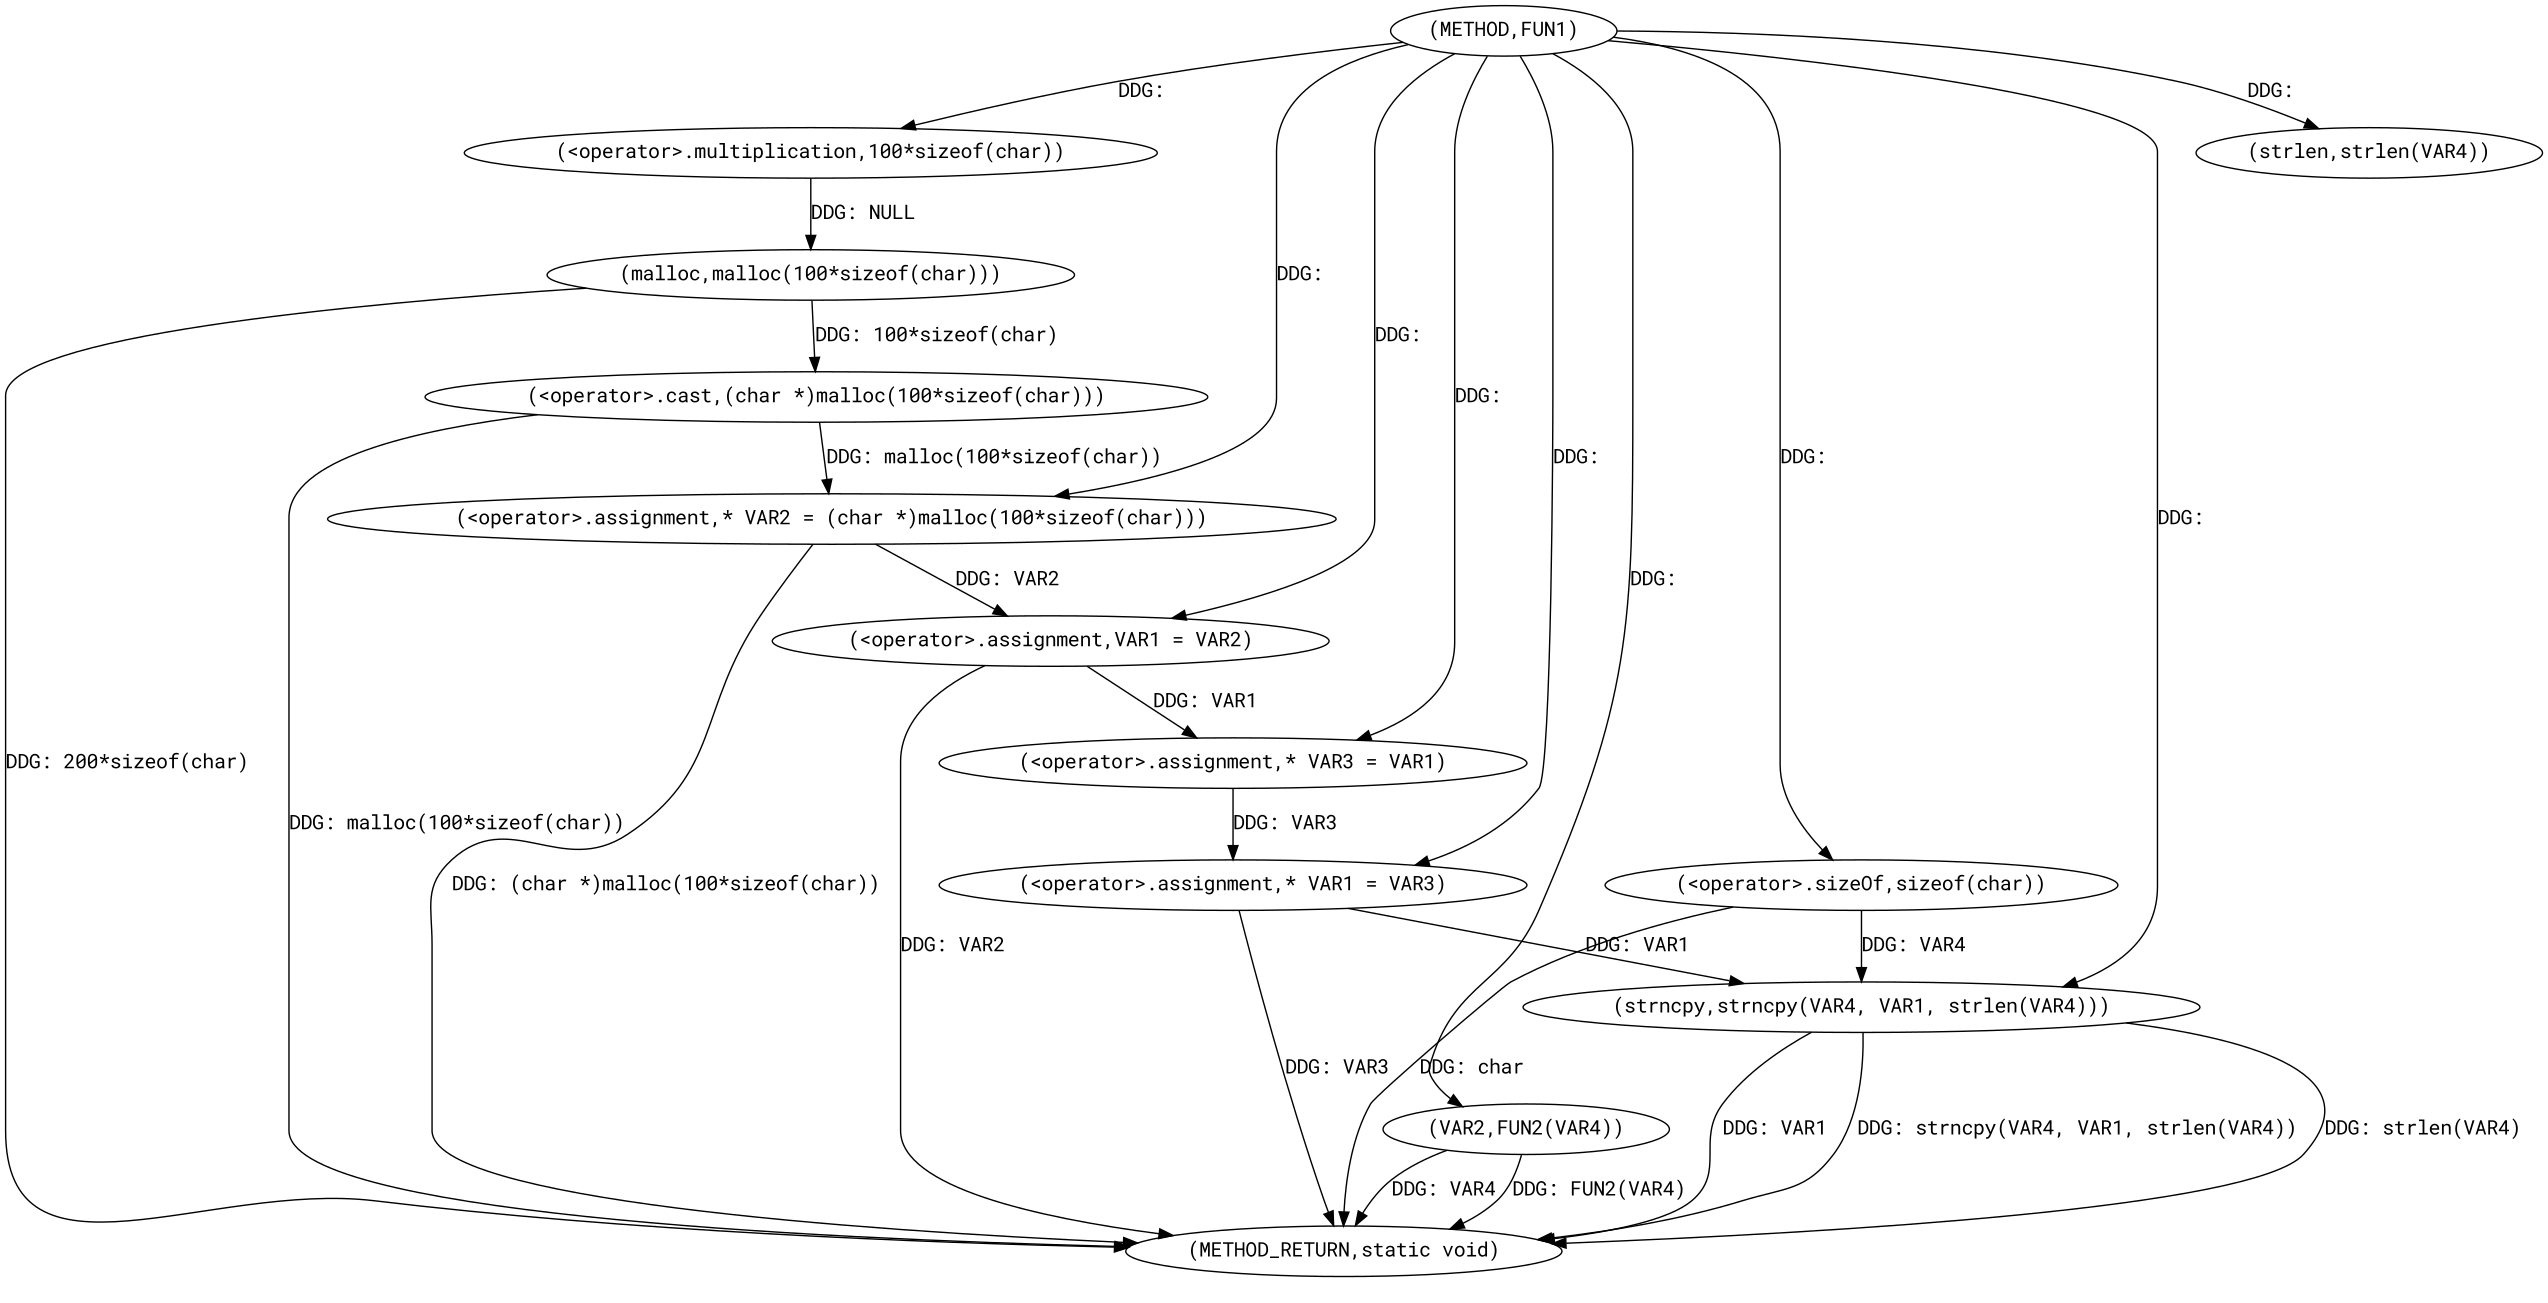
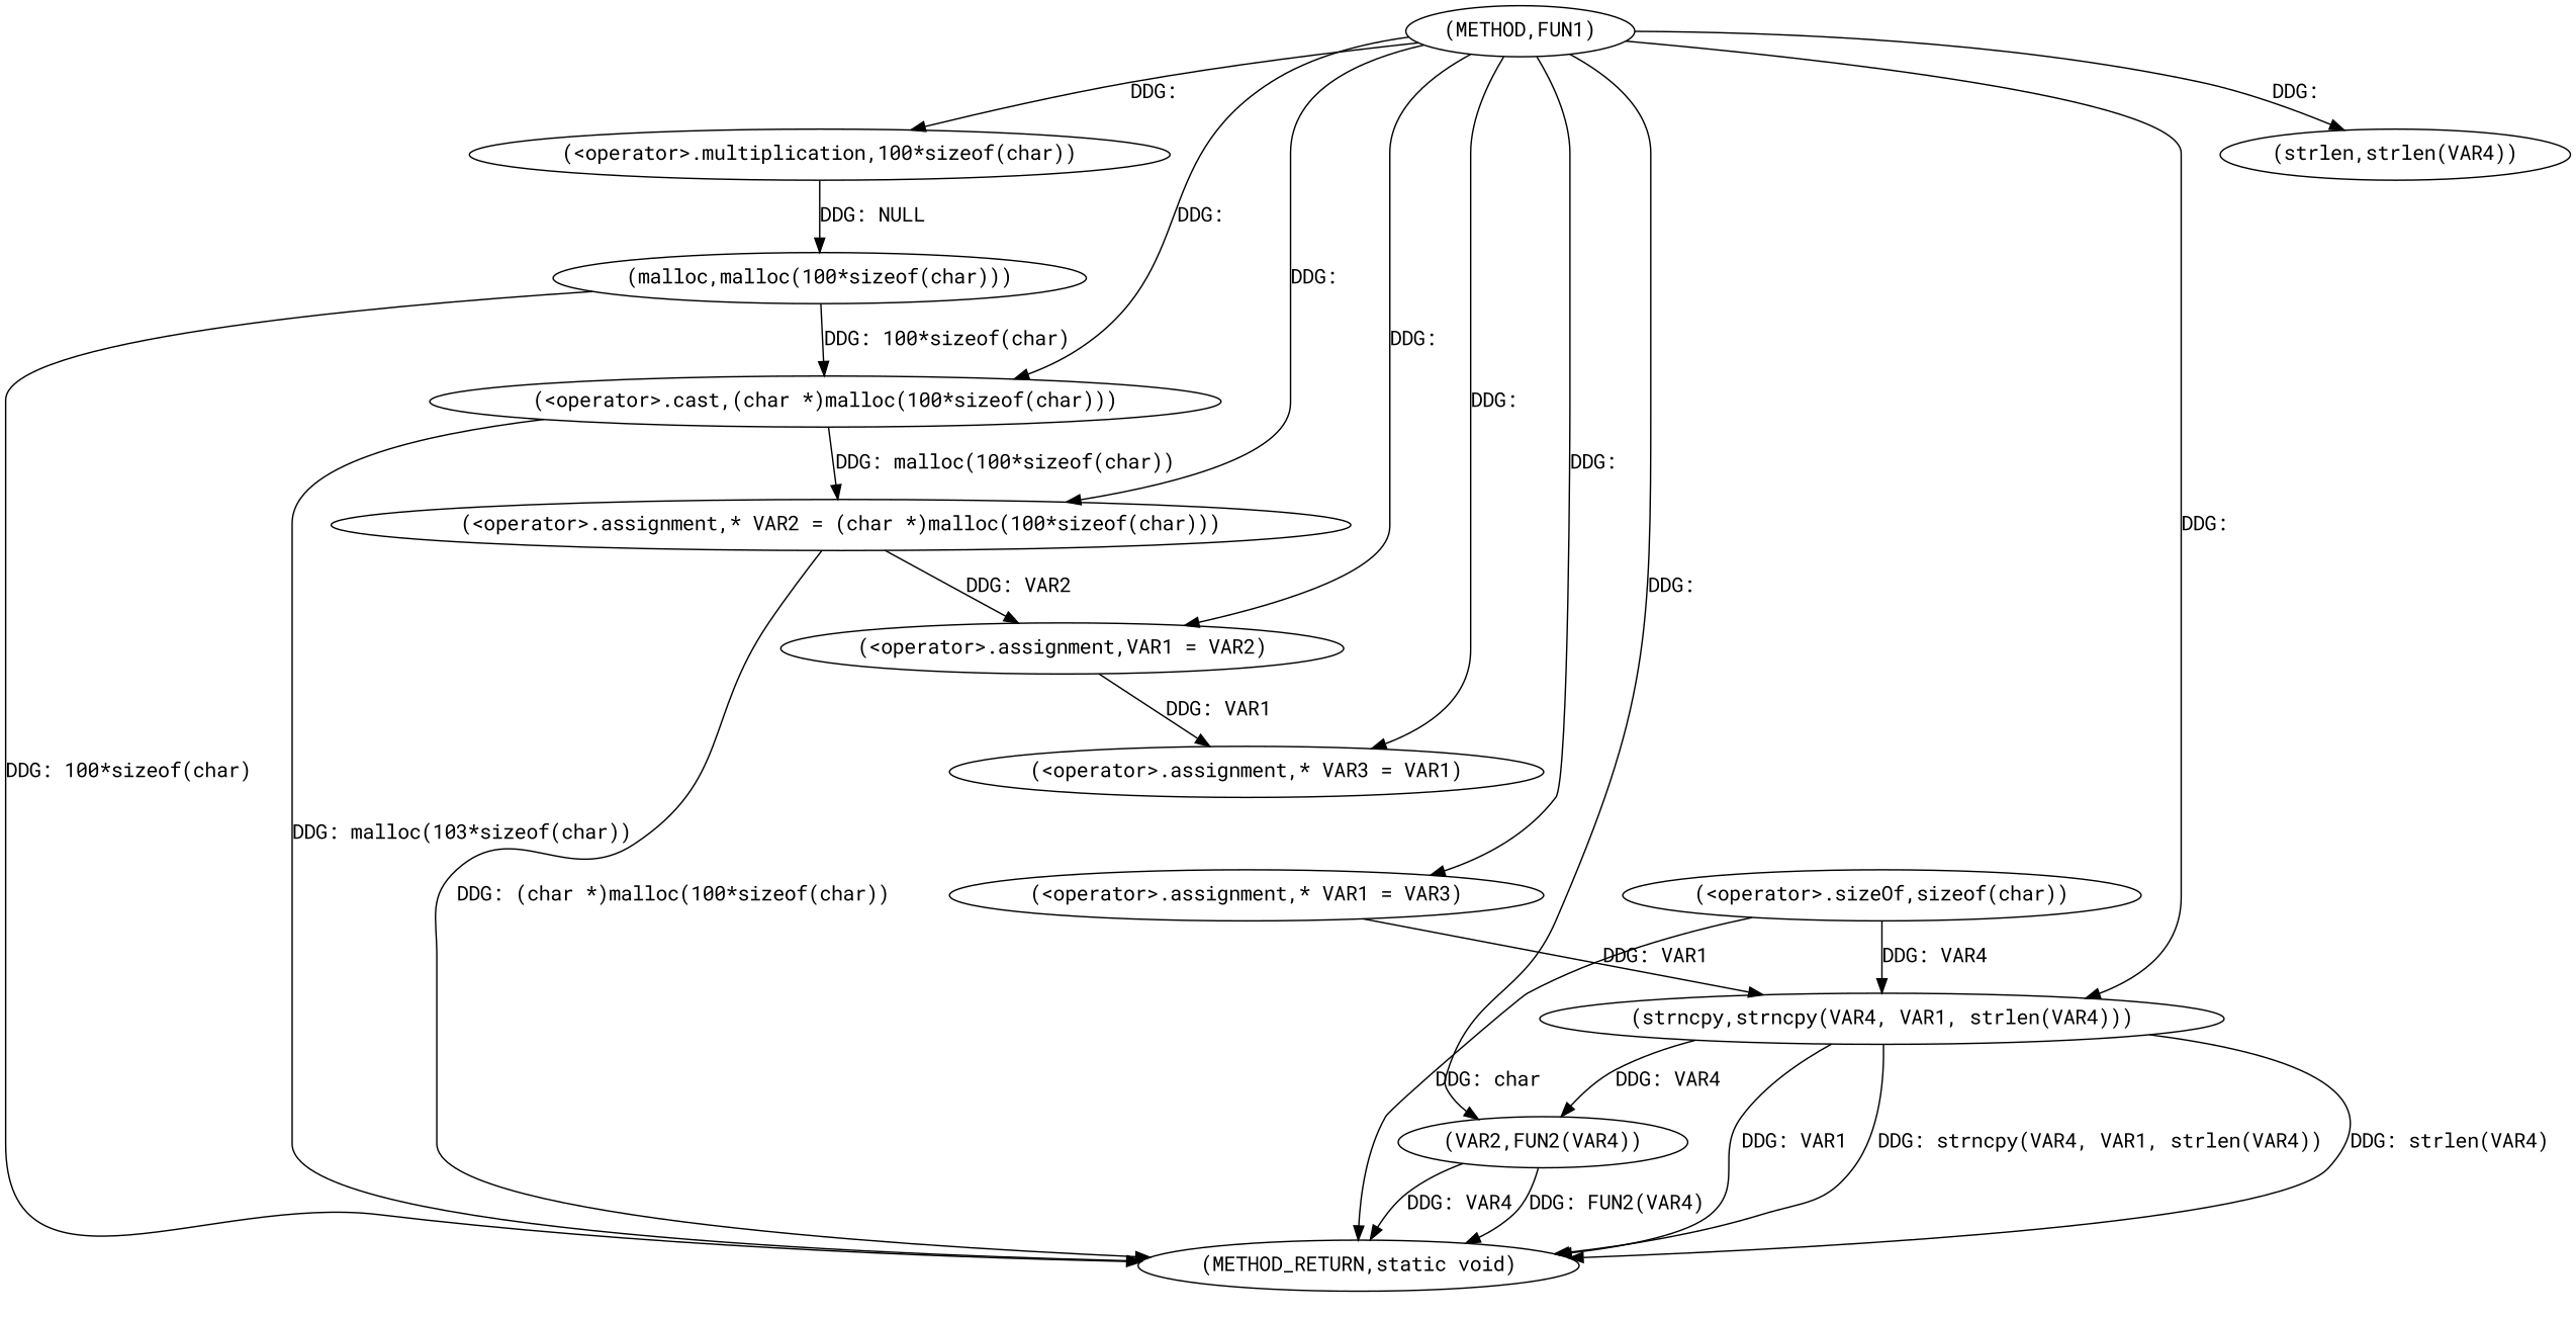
  digraph {
    fontname="Roboto Mono"
    node [fontname="Roboto Mono"]
    edge [fontname="Roboto Mono"]
    n1 [label="(METHOD,FUN1)"]
    n2 [label="(<operator>.assignment,* VAR2 = (char *)malloc(100*sizeof(char)))"]
    n3 [label="(<operator>.multiplication,100*sizeof(char))"]
    n4 [label="(<operator>.sizeOf,sizeof(char))"]
    n5 [label="(<operator>.assignment,VAR1 = VAR2)"]
    n6 [label="(<operator>.assignment,* VAR3 = VAR1)"]
    n7 [label="(<operator>.assignment,* VAR1 = VAR3)"]
    n8 [label="(strncpy,strncpy(VAR4, VAR1, strlen(VAR4)))"]
    n9 [label="(strlen,strlen(VAR4))"]
    n10 [label="(VAR2,FUN2(VAR4))"]
    n11 [label="(METHOD_RETURN,static void)"]
    n12 [label="(malloc,malloc(100*sizeof(char)))"]
    n13 [label="(<operator>.cast,(char *)malloc(100*sizeof(char)))"]
    n1 -> n2 [label="DDG: "]
    n1 -> n3 [label="DDG: "]
-   n1 -> n4 [label="DDG: "]
+   n1 -> n13 [label="DDG: "]
    n1 -> n5 [label="DDG: "]
    n1 -> n6 [label="DDG: "]
    n1 -> n7 [label="DDG: "]
    n1 -> n8 [label="DDG: "]
    n1 -> n9 [label="DDG: "]
    n1 -> n10 [label="DDG: "]
    n2 -> n5 [label="DDG: VAR2"]
    n2 -> n11 [label="DDG: (char *)malloc(100*sizeof(char))"]
    n3 -> n12 [label="DDG: NULL"]
    n4 -> n8 [label="DDG: VAR4"]
    n4 -> n11 [label="DDG: char"]
    n5 -> n6 [label="DDG: VAR1"]
-   n5 -> n11 [label="DDG: VAR2"]
-   n6 -> n7 [label="DDG: VAR3"]
    n7 -> n8 [label="DDG: VAR1"]
-   n7 -> n11 [label="DDG: VAR3"]
+   n8 -> n10 [label="DDG: VAR4"]
    n8 -> n11 [label="DDG: strncpy(VAR4, VAR1, strlen(VAR4))"]
    n8 -> n11 [label="DDG: strlen(VAR4)"]
    n8 -> n11 [label="DDG: VAR1"]
    n10 -> n11 [label="DDG: VAR4"]
    n10 -> n11 [label="DDG: FUN2(VAR4)"]
-   n12 -> n11 [label="DDG: 200*sizeof(char)"]
+   n12 -> n11 [label="DDG: 100*sizeof(char)"]
    n12 -> n13 [label="DDG: 100*sizeof(char)"]
    n13 -> n2 [label="DDG: malloc(100*sizeof(char))"]
-   n13 -> n11 [label="DDG: malloc(100*sizeof(char))"]
+   n13 -> n11 [label="DDG: malloc(103*sizeof(char))"]
  }
